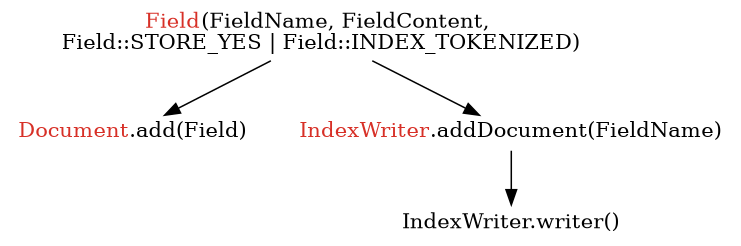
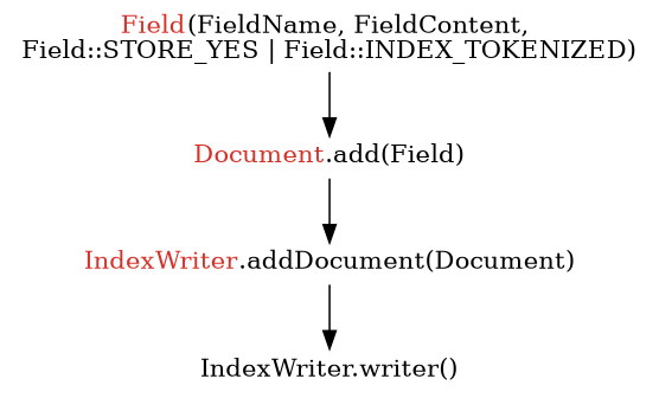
  digraph {
    node [shape=plaintext]
    n1 [height=.1 label=<<FONT COLOR="#d73027">Document</FONT>.add(Field)> width=.6]
-   n2 [height=.1 label=<<FONT COLOR="#d73027">IndexWriter</FONT>.addDocument(FieldName)> width=.6]
+   n2 [height=.1 label=<<FONT COLOR="#d73027">IndexWriter</FONT>.addDocument(Document)> width=.6]
    n3 [height=.1 label="IndexWriter.writer()" width=.6]
    n4 [height=.1 label=<<FONT COLOR="#d73027">Field</FONT>(FieldName, FieldContent, <br/>Field::STORE_YES | Field::INDEX_TOKENIZED)> width=.6]
-   n4 -> n2
+   n1 -> n2
    n2 -> n3
    n4 -> n1
  }
